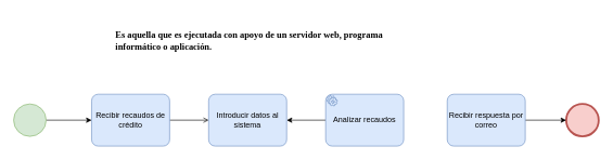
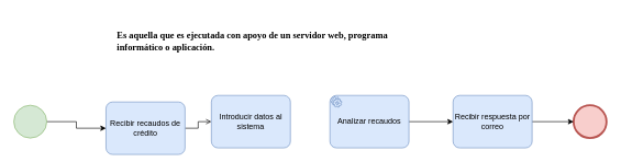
  <mxCell id="0" />
  <mxCell id="1" parent="0" />
- <mxCell id="2" value="" style="edgeStyle=orthogonalEdgeStyle;rounded=0;orthogonalLoop=1;jettySize=auto;html=1;" edge="1" parent="1" source="3" target="9"><mxGeometry relative="1" as="geometry" /></mxCell>
+ <mxCell id="2" value="" style="edgeStyle=orthogonalEdgeStyle;rounded=0;orthogonalLoop=1;jettySize=auto;html=1;" edge="1" parent="1" source="3" target="11"><mxGeometry relative="1" as="geometry" /></mxCell>
  <mxCell id="3" value="Analizar recaudos" style="points=[[0.25,0,0],[0.5,0,0],[0.75,0,0],[1,0.25,0],[1,0.5,0],[1,0.75,0],[0.75,1,0],[0.5,1,0],[0.25,1,0],[0,0.75,0],[0,0.5,0],[0,0.25,0]];shape=mxgraph.bpmn.task;whiteSpace=wrap;rectStyle=rounded;size=10;html=1;taskMarker=service;fillColor=#dae8fc;strokeColor=#6c8ebf;" vertex="1" parent="1"><mxGeometry x="500" y="145" width="120" height="80" as="geometry" /></mxCell>
  <mxCell id="4" value="" style="edgeStyle=orthogonalEdgeStyle;rounded=0;orthogonalLoop=1;jettySize=auto;html=1;endArrow=open;" edge="1" parent="1" source="5" target="9"><mxGeometry relative="1" as="geometry" /></mxCell>
- <mxCell id="5" value="Recibir recaudos de crédito" style="points=[[0.25,0,0],[0.5,0,0],[0.75,0,0],[1,0.25,0],[1,0.5,0],[1,0.75,0],[0.75,1,0],[0.5,1,0],[0.25,1,0],[0,0.75,0],[0,0.5,0],[0,0.25,0]];shape=mxgraph.bpmn.task;whiteSpace=wrap;rectStyle=rounded;size=10;html=1;taskMarker=abstract;fillColor=#dae8fc;strokeColor=#6c8ebf;" vertex="1" parent="1"><mxGeometry x="140" y="145" width="120" height="80" as="geometry" /></mxCell>
+ <mxCell id="5" value="Recibir recaudos de crédito" style="points=[[0.25,0,0],[0.5,0,0],[0.75,0,0],[1,0.25,0],[1,0.5,0],[1,0.75,0],[0.75,1,0],[0.5,1,0],[0.25,1,0],[0,0.75,0],[0,0.5,0],[0,0.25,0]];shape=mxgraph.bpmn.task;whiteSpace=wrap;rectStyle=rounded;size=10;html=1;taskMarker=abstract;fillColor=#dae8fc;strokeColor=#6c8ebf;" vertex="1" parent="1"><mxGeometry x="160" y="155" width="120" height="80" as="geometry" /></mxCell>
  <mxCell id="6" value="" style="edgeStyle=orthogonalEdgeStyle;rounded=0;orthogonalLoop=1;jettySize=auto;html=1;" edge="1" parent="1" source="7" target="5"><mxGeometry relative="1" as="geometry" /></mxCell>
  <mxCell id="7" value="" style="points=[[0.145,0.145,0],[0.5,0,0],[0.855,0.145,0],[1,0.5,0],[0.855,0.855,0],[0.5,1,0],[0.145,0.855,0],[0,0.5,0]];shape=mxgraph.bpmn.event;html=1;verticalLabelPosition=bottom;labelBackgroundColor=#ffffff;verticalAlign=top;align=center;perimeter=ellipsePerimeter;outlineConnect=0;aspect=fixed;outline=standard;symbol=general;fillColor=#d5e8d4;strokeColor=#82b366;" vertex="1" parent="1"><mxGeometry x="20" y="160" width="50" height="50" as="geometry" /></mxCell>
  <mxCell id="8" value="" style="points=[[0.145,0.145,0],[0.5,0,0],[0.855,0.145,0],[1,0.5,0],[0.855,0.855,0],[0.5,1,0],[0.145,0.855,0],[0,0.5,0]];shape=mxgraph.bpmn.event;html=1;verticalLabelPosition=bottom;labelBackgroundColor=#ffffff;verticalAlign=top;align=center;perimeter=ellipsePerimeter;outlineConnect=0;aspect=fixed;outline=end;symbol=terminate2;fillColor=#f8cecc;strokeColor=#b85450;" vertex="1" parent="1"><mxGeometry x="870" y="160" width="50" height="50" as="geometry" /></mxCell>
  <mxCell id="9" value="Introducir datos al sistema" style="points=[[0.25,0,0],[0.5,0,0],[0.75,0,0],[1,0.25,0],[1,0.5,0],[1,0.75,0],[0.75,1,0],[0.5,1,0],[0.25,1,0],[0,0.75,0],[0,0.5,0],[0,0.25,0]];shape=mxgraph.bpmn.task;whiteSpace=wrap;rectStyle=rounded;size=10;html=1;taskMarker=abstract;fillColor=#dae8fc;strokeColor=#6c8ebf;" vertex="1" parent="1"><mxGeometry x="320" y="145" width="120" height="80" as="geometry" /></mxCell>
  <mxCell id="10" value="" style="edgeStyle=orthogonalEdgeStyle;rounded=0;orthogonalLoop=1;jettySize=auto;html=1;" edge="1" parent="1" source="11" target="8"><mxGeometry relative="1" as="geometry" /></mxCell>
  <mxCell id="11" value="Recibir respuesta por correo" style="points=[[0.25,0,0],[0.5,0,0],[0.75,0,0],[1,0.25,0],[1,0.5,0],[1,0.75,0],[0.75,1,0],[0.5,1,0],[0.25,1,0],[0,0.75,0],[0,0.5,0],[0,0.25,0]];shape=mxgraph.bpmn.task;whiteSpace=wrap;rectStyle=rounded;size=10;html=1;taskMarker=abstract;fillColor=#dae8fc;strokeColor=#6c8ebf;" vertex="1" parent="1"><mxGeometry x="687" y="145" width="120" height="80" as="geometry" /></mxCell>
  <mxCell id="12" value="&lt;h4 style=&quot;font-size: 14px;&quot;&gt;&lt;font style=&quot;font-size: 14px;&quot; face=&quot;Georgia&quot;&gt;Es aquella que es ejecutada con apoyo de un servidor web, programa&lt;br&gt;informático o aplicación.&lt;/font&gt;&lt;/h4&gt;" style="text;whiteSpace=wrap;html=1;" vertex="1" parent="1"><mxGeometry x="175" y="20" width="515" height="50" as="geometry" /></mxCell>
